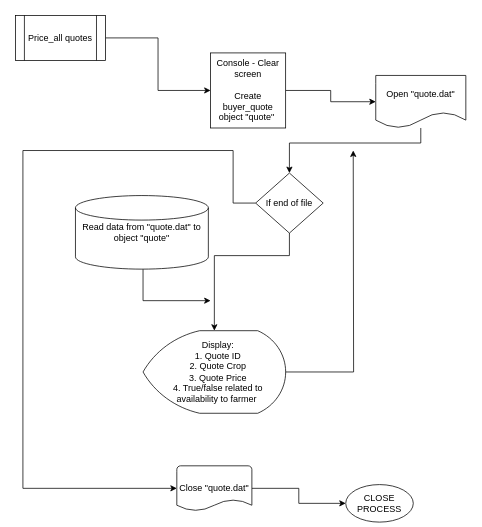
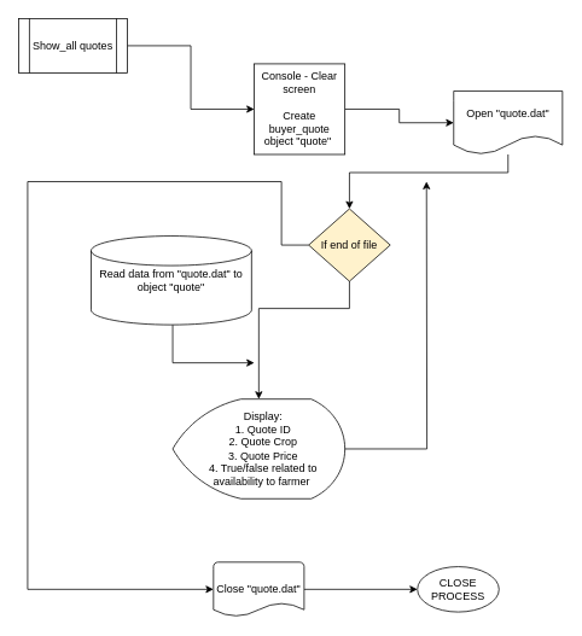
  <mxCell id="0" />
  <mxCell id="1" parent="0" />
  <mxCell id="2" style="edgeStyle=orthogonalEdgeStyle;rounded=0;orthogonalLoop=1;jettySize=auto;html=1;" edge="1" parent="1" source="3" target="5"><mxGeometry relative="1" as="geometry" /></mxCell>
- <mxCell id="3" value="Price_all quotes" style="shape=process;whiteSpace=wrap;html=1;backgroundOutline=1;" vertex="1" parent="1"><mxGeometry x="20" y="20" width="120" height="60" as="geometry" /></mxCell>
+ <mxCell id="3" value="Show_all quotes" style="shape=process;whiteSpace=wrap;html=1;backgroundOutline=1;" vertex="1" parent="1"><mxGeometry x="20" y="20" width="120" height="60" as="geometry" /></mxCell>
  <mxCell id="4" style="edgeStyle=orthogonalEdgeStyle;rounded=0;orthogonalLoop=1;jettySize=auto;html=1;" edge="1" parent="1" source="5" target="7"><mxGeometry relative="1" as="geometry" /></mxCell>
  <mxCell id="5" value="Console - Clear screen&lt;br&gt;&lt;br&gt;Create buyer_quote object &quot;quote&quot;&amp;nbsp;" style="whiteSpace=wrap;html=1;aspect=fixed;" vertex="1" parent="1"><mxGeometry x="280" y="70" width="100" height="100" as="geometry" /></mxCell>
  <mxCell id="6" style="edgeStyle=orthogonalEdgeStyle;rounded=0;orthogonalLoop=1;jettySize=auto;html=1;entryX=0.5;entryY=0;entryDx=0;entryDy=0;" edge="1" parent="1" source="7" target="10"><mxGeometry relative="1" as="geometry"><Array as="points"><mxPoint x="560" y="190" /><mxPoint x="385" y="190" /></Array></mxGeometry></mxCell>
  <mxCell id="7" value="Open &quot;quote.dat&quot;" style="shape=document;whiteSpace=wrap;html=1;boundedLbl=1;" vertex="1" parent="1"><mxGeometry x="500" y="100" width="120" height="70" as="geometry" /></mxCell>
  <mxCell id="8" style="edgeStyle=orthogonalEdgeStyle;rounded=0;orthogonalLoop=1;jettySize=auto;html=1;entryX=0.5;entryY=0;entryDx=0;entryDy=0;entryPerimeter=0;" edge="1" parent="1" source="10" target="12"><mxGeometry relative="1" as="geometry"><Array as="points"><mxPoint x="385" y="340" /><mxPoint x="285" y="340" /></Array></mxGeometry></mxCell>
  <mxCell id="9" style="edgeStyle=orthogonalEdgeStyle;rounded=0;orthogonalLoop=1;jettySize=auto;html=1;entryX=0;entryY=0.5;entryDx=0;entryDy=0;entryPerimeter=0;" edge="1" parent="1" source="10" target="16"><mxGeometry relative="1" as="geometry"><mxPoint x="100" y="640" as="targetPoint" /><Array as="points"><mxPoint x="310" y="270" /><mxPoint x="310" y="200" /><mxPoint x="30" y="200" /><mxPoint x="30" y="650" /></Array></mxGeometry></mxCell>
- <mxCell id="10" value="If end of file" style="rhombus;whiteSpace=wrap;html=1;" vertex="1" parent="1"><mxGeometry x="340" y="230" width="90" height="80" as="geometry" /></mxCell>
+ <mxCell id="10" value="If end of file" style="rhombus;whiteSpace=wrap;html=1;fillColor=#fff2cc;" vertex="1" parent="1"><mxGeometry x="340" y="230" width="90" height="80" as="geometry" /></mxCell>
  <mxCell id="11" style="edgeStyle=orthogonalEdgeStyle;rounded=0;orthogonalLoop=1;jettySize=auto;html=1;" edge="1" parent="1" source="12"><mxGeometry relative="1" as="geometry"><mxPoint x="470" y="200" as="targetPoint" /></mxGeometry></mxCell>
  <mxCell id="12" value="Display:&lt;br&gt;1. Quote ID&lt;br&gt;2. Quote Crop&lt;br&gt;3. Quote Price&lt;br&gt;4. True/false related to &lt;br&gt;availability to farmer&amp;nbsp;" style="strokeWidth=1;html=1;shape=mxgraph.flowchart.display;whiteSpace=wrap;spacingLeft=10;" vertex="1" parent="1"><mxGeometry x="190" y="440" width="190" height="110" as="geometry" /></mxCell>
  <mxCell id="13" style="edgeStyle=orthogonalEdgeStyle;rounded=0;orthogonalLoop=1;jettySize=auto;html=1;" edge="1" parent="1" source="14"><mxGeometry relative="1" as="geometry"><mxPoint x="280" y="400" as="targetPoint" /><Array as="points"><mxPoint x="190" y="400" /></Array></mxGeometry></mxCell>
  <mxCell id="14" value="Read data from &quot;quote.dat&quot; to object &quot;quote&quot;" style="strokeWidth=1;html=1;shape=mxgraph.flowchart.database;whiteSpace=wrap;" vertex="1" parent="1"><mxGeometry x="100" y="260" width="177" height="98" as="geometry" /></mxCell>
  <mxCell id="15" style="edgeStyle=orthogonalEdgeStyle;rounded=0;orthogonalLoop=1;jettySize=auto;html=1;entryX=0;entryY=0.5;entryDx=0;entryDy=0;" edge="1" parent="1" source="16" target="17"><mxGeometry relative="1" as="geometry" /></mxCell>
  <mxCell id="16" value="Close &quot;quote.dat&quot;" style="strokeWidth=1;html=1;shape=mxgraph.flowchart.document2;whiteSpace=wrap;size=0.25;" vertex="1" parent="1"><mxGeometry x="235" y="620" width="100" height="60" as="geometry" /></mxCell>
- <mxCell id="17" value="CLOSE PROCESS" style="ellipse;whiteSpace=wrap;html=1;strokeWidth=1;" vertex="1" parent="1"><mxGeometry x="460" y="645" width="90" height="50" as="geometry" /></mxCell>
+ <mxCell id="17" value="CLOSE PROCESS" style="ellipse;whiteSpace=wrap;html=1;strokeWidth=1;" vertex="1" parent="1"><mxGeometry x="460" y="625" width="90" height="50" as="geometry" /></mxCell>
